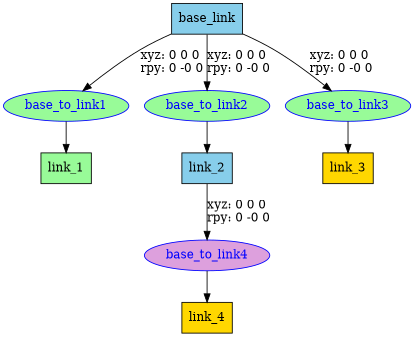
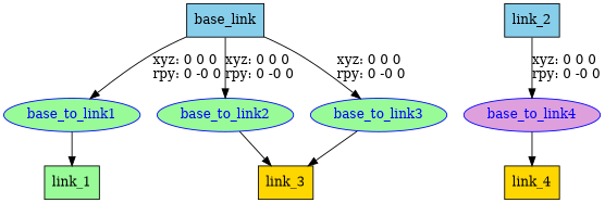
  digraph {
    node [fillcolor=palegreen shape=box style=filled]
    n1 [fillcolor=skyblue label=base_link]
    base_to_link1 [color=blue fontcolor=blue shape=ellipse]
    base_to_link2 [color=blue fontcolor=blue shape=ellipse]
    base_to_link3 [color=blue fontcolor=blue shape=ellipse]
    n5 [label=link_1]
    n6 [fillcolor=skyblue label=link_2]
    n7 [fillcolor=gold label=link_3]
    base_to_link4 [color=blue fillcolor=plum fontcolor=blue shape=ellipse]
    n9 [fillcolor=gold label=link_4]
    n1 -> base_to_link1 [label="xyz: 0 0 0 \nrpy: 0 -0 0"]
    n1 -> base_to_link2 [label="xyz: 0 0 0 \nrpy: 0 -0 0"]
    n1 -> base_to_link3 [label="xyz: 0 0 0 \nrpy: 0 -0 0"]
    base_to_link1 -> n5
-   base_to_link2 -> n6
+   base_to_link2 -> n7
    base_to_link3 -> n7
    n6 -> base_to_link4 [label="xyz: 0 0 0 \nrpy: 0 -0 0"]
    base_to_link4 -> n9
  }
